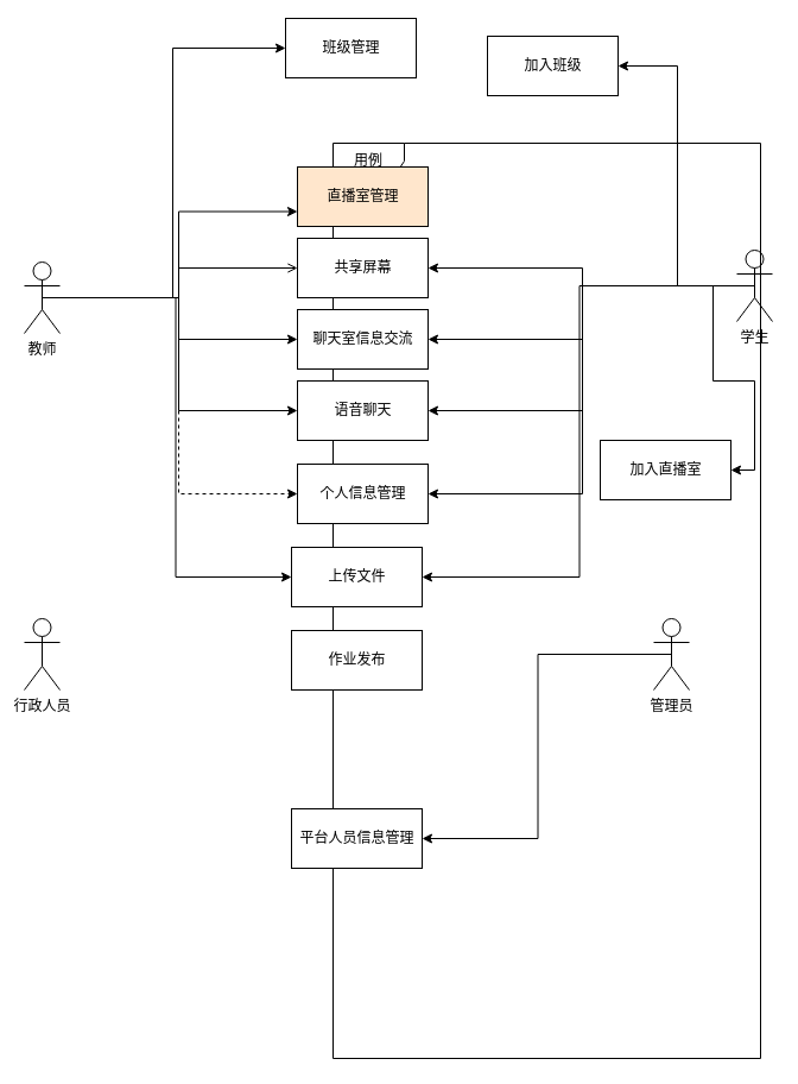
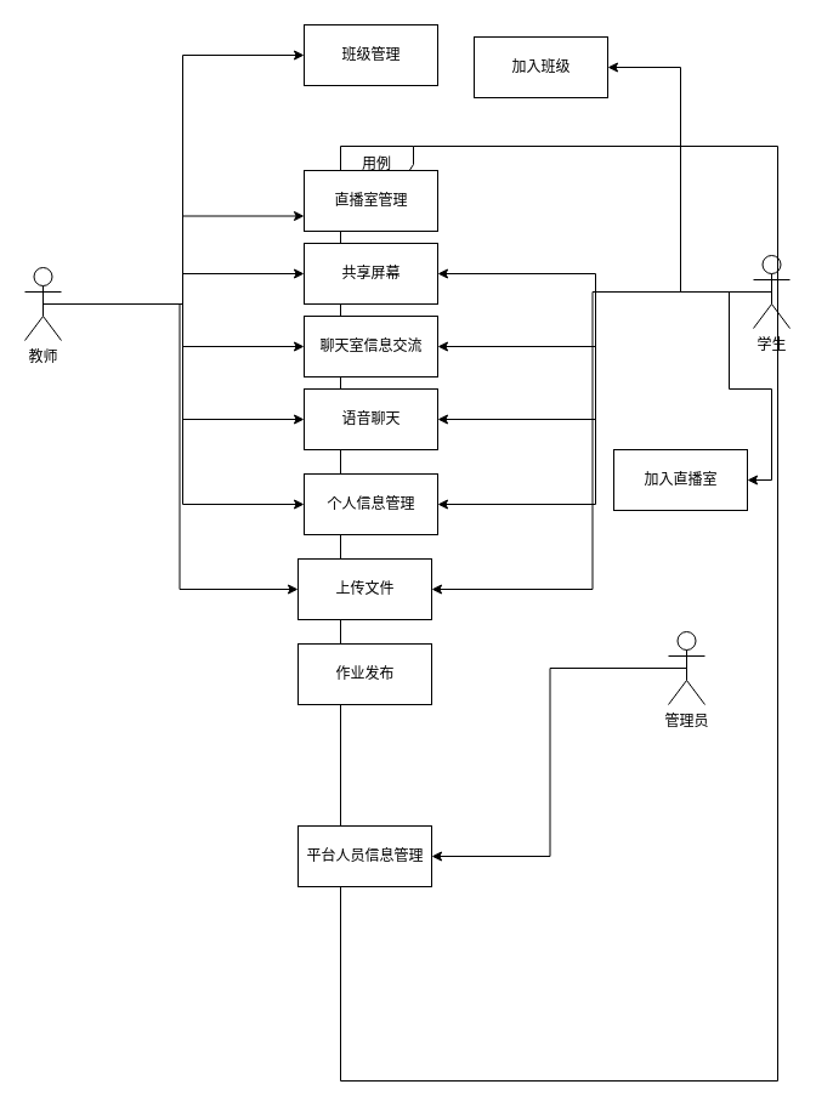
  <mxCell id="0" />
  <mxCell id="1" parent="0" />
  <mxCell id="2" style="edgeStyle=orthogonalEdgeStyle;rounded=0;orthogonalLoop=1;jettySize=auto;html=1;exitX=0.5;exitY=0.5;exitDx=0;exitDy=0;exitPerimeter=0;entryX=1;entryY=0.5;entryDx=0;entryDy=0;" edge="1" parent="1" source="9" target="28"><mxGeometry relative="1" as="geometry" /></mxCell>
  <mxCell id="3" style="edgeStyle=orthogonalEdgeStyle;rounded=0;orthogonalLoop=1;jettySize=auto;html=1;exitX=0.5;exitY=0.5;exitDx=0;exitDy=0;exitPerimeter=0;entryX=1;entryY=0.5;entryDx=0;entryDy=0;" edge="1" parent="1" source="9" target="32"><mxGeometry relative="1" as="geometry" /></mxCell>
  <mxCell id="4" style="edgeStyle=orthogonalEdgeStyle;rounded=0;orthogonalLoop=1;jettySize=auto;html=1;exitX=0.5;exitY=0.5;exitDx=0;exitDy=0;exitPerimeter=0;" edge="1" parent="1" source="9" target="26"><mxGeometry relative="1" as="geometry" /></mxCell>
  <mxCell id="5" style="edgeStyle=orthogonalEdgeStyle;rounded=0;orthogonalLoop=1;jettySize=auto;html=1;exitX=0.5;exitY=0.5;exitDx=0;exitDy=0;exitPerimeter=0;entryX=1;entryY=0.5;entryDx=0;entryDy=0;" edge="1" parent="1" source="9" target="29"><mxGeometry relative="1" as="geometry" /></mxCell>
  <mxCell id="6" style="edgeStyle=orthogonalEdgeStyle;rounded=0;orthogonalLoop=1;jettySize=auto;html=1;exitX=0.5;exitY=0.5;exitDx=0;exitDy=0;exitPerimeter=0;entryX=1;entryY=0.5;entryDx=0;entryDy=0;" edge="1" parent="1" source="9" target="25"><mxGeometry relative="1" as="geometry" /></mxCell>
  <mxCell id="7" style="edgeStyle=orthogonalEdgeStyle;rounded=0;orthogonalLoop=1;jettySize=auto;html=1;exitX=0.5;exitY=0.5;exitDx=0;exitDy=0;exitPerimeter=0;entryX=1;entryY=0.5;entryDx=0;entryDy=0;" edge="1" parent="1" source="9" target="22"><mxGeometry relative="1" as="geometry" /></mxCell>
  <mxCell id="8" style="edgeStyle=orthogonalEdgeStyle;rounded=0;orthogonalLoop=1;jettySize=auto;html=1;exitX=0.5;exitY=0.5;exitDx=0;exitDy=0;exitPerimeter=0;entryX=1;entryY=0.5;entryDx=0;entryDy=0;" edge="1" parent="1" source="9" target="31"><mxGeometry relative="1" as="geometry" /></mxCell>
  <mxCell id="9" value="学生" style="shape=umlActor;verticalLabelPosition=bottom;verticalAlign=top;html=1;" parent="1" vertex="1"><mxGeometry x="620" y="210" width="30" height="60" as="geometry" /></mxCell>
  <mxCell id="10" style="edgeStyle=orthogonalEdgeStyle;rounded=0;orthogonalLoop=1;jettySize=auto;html=1;exitX=0.5;exitY=0.5;exitDx=0;exitDy=0;exitPerimeter=0;entryX=0;entryY=0.5;entryDx=0;entryDy=0;" edge="1" parent="1" source="17" target="27"><mxGeometry relative="1" as="geometry" /></mxCell>
  <mxCell id="11" style="edgeStyle=orthogonalEdgeStyle;rounded=0;orthogonalLoop=1;jettySize=auto;html=1;exitX=0.5;exitY=0.5;exitDx=0;exitDy=0;exitPerimeter=0;entryX=0;entryY=0.75;entryDx=0;entryDy=0;" edge="1" parent="1" source="17" target="23"><mxGeometry relative="1" as="geometry" /></mxCell>
- <mxCell id="12" style="edgeStyle=orthogonalEdgeStyle;rounded=0;orthogonalLoop=1;jettySize=auto;html=1;exitX=0.5;exitY=0.5;exitDx=0;exitDy=0;exitPerimeter=0;endArrow=open;" edge="1" parent="1" source="17" target="26"><mxGeometry relative="1" as="geometry" /></mxCell>
+ <mxCell id="12" style="edgeStyle=orthogonalEdgeStyle;rounded=0;orthogonalLoop=1;jettySize=auto;html=1;exitX=0.5;exitY=0.5;exitDx=0;exitDy=0;exitPerimeter=0;" edge="1" parent="1" source="17" target="26"><mxGeometry relative="1" as="geometry" /></mxCell>
  <mxCell id="13" style="edgeStyle=orthogonalEdgeStyle;rounded=0;orthogonalLoop=1;jettySize=auto;html=1;exitX=0.5;exitY=0.5;exitDx=0;exitDy=0;exitPerimeter=0;" edge="1" parent="1" source="17" target="29"><mxGeometry relative="1" as="geometry" /></mxCell>
  <mxCell id="14" style="edgeStyle=orthogonalEdgeStyle;rounded=0;orthogonalLoop=1;jettySize=auto;html=1;exitX=0.5;exitY=0.5;exitDx=0;exitDy=0;exitPerimeter=0;entryX=0;entryY=0.5;entryDx=0;entryDy=0;" edge="1" parent="1" source="17" target="25"><mxGeometry relative="1" as="geometry" /></mxCell>
- <mxCell id="15" style="edgeStyle=orthogonalEdgeStyle;rounded=0;orthogonalLoop=1;jettySize=auto;html=1;exitX=0.5;exitY=0.5;exitDx=0;exitDy=0;exitPerimeter=0;entryX=0;entryY=0.5;entryDx=0;entryDy=0;dashed=1;" edge="1" parent="1" source="17" target="22"><mxGeometry relative="1" as="geometry" /></mxCell>
+ <mxCell id="15" style="edgeStyle=orthogonalEdgeStyle;rounded=0;orthogonalLoop=1;jettySize=auto;html=1;exitX=0.5;exitY=0.5;exitDx=0;exitDy=0;exitPerimeter=0;entryX=0;entryY=0.5;entryDx=0;entryDy=0;" edge="1" parent="1" source="17" target="22"><mxGeometry relative="1" as="geometry" /></mxCell>
  <mxCell id="16" style="edgeStyle=orthogonalEdgeStyle;rounded=0;orthogonalLoop=1;jettySize=auto;html=1;exitX=0.5;exitY=0.5;exitDx=0;exitDy=0;exitPerimeter=0;entryX=0;entryY=0.5;entryDx=0;entryDy=0;" edge="1" parent="1" source="17" target="31"><mxGeometry relative="1" as="geometry" /></mxCell>
  <mxCell id="17" value="教师" style="shape=umlActor;verticalLabelPosition=bottom;verticalAlign=top;html=1;" parent="1" vertex="1"><mxGeometry x="20" y="220" width="30" height="60" as="geometry" /></mxCell>
  <mxCell id="18" style="edgeStyle=orthogonalEdgeStyle;rounded=0;orthogonalLoop=1;jettySize=auto;html=1;exitX=0.5;exitY=0.5;exitDx=0;exitDy=0;exitPerimeter=0;entryX=1;entryY=0.5;entryDx=0;entryDy=0;" edge="1" parent="1" source="19" target="24"><mxGeometry relative="1" as="geometry" /></mxCell>
  <mxCell id="19" value="管理员" style="shape=umlActor;verticalLabelPosition=bottom;verticalAlign=top;html=1;" vertex="1" parent="1"><mxGeometry x="550" y="520" width="30" height="60" as="geometry" /></mxCell>
- <mxCell id="20" value="行政人员" style="shape=umlActor;verticalLabelPosition=bottom;verticalAlign=top;html=1;" vertex="1" parent="1"><mxGeometry x="20" y="520" width="30" height="60" as="geometry" /></mxCell>
  <mxCell id="21" value="用例" style="shape=umlFrame;whiteSpace=wrap;html=1;" vertex="1" parent="1"><mxGeometry x="280" y="120" width="360" height="770" as="geometry" /></mxCell>
  <mxCell id="22" value="个人信息管理" style="html=1;" vertex="1" parent="1"><mxGeometry x="250" y="390" width="110" height="50" as="geometry" /></mxCell>
- <mxCell id="23" value="直播室管理" style="html=1;fillColor=#ffe6cc;" vertex="1" parent="1"><mxGeometry x="250" y="140" width="110" height="50" as="geometry" /></mxCell>
+ <mxCell id="23" value="直播室管理" style="html=1;" vertex="1" parent="1"><mxGeometry x="250" y="140" width="110" height="50" as="geometry" /></mxCell>
  <mxCell id="24" value="平台人员信息管理" style="html=1;" vertex="1" parent="1"><mxGeometry x="245" y="680" width="110" height="50" as="geometry" /></mxCell>
  <mxCell id="25" value="语音聊天" style="html=1;" vertex="1" parent="1"><mxGeometry x="250" y="320" width="110" height="50" as="geometry" /></mxCell>
  <mxCell id="26" value="共享屏幕" style="html=1;" vertex="1" parent="1"><mxGeometry x="250" y="200" width="110" height="50" as="geometry" /></mxCell>
- <mxCell id="27" value="班级管理" style="html=1;" vertex="1" parent="1"><mxGeometry x="240" y="15" width="110" height="50" as="geometry" /></mxCell>
- <mxCell id="28" value="加入班级" style="html=1;" vertex="1" parent="1"><mxGeometry x="410" y="30" width="110" height="50" as="geometry" /></mxCell>
+ <mxCell id="27" value="班级管理" style="html=1;" vertex="1" parent="1"><mxGeometry x="250" y="20" width="110" height="50" as="geometry" /></mxCell>
+ <mxCell id="28" value="加入班级" style="html=1;" vertex="1" parent="1"><mxGeometry x="390" y="30" width="110" height="50" as="geometry" /></mxCell>
  <mxCell id="29" value="聊天室信息交流" style="html=1;" vertex="1" parent="1"><mxGeometry x="250" y="260" width="110" height="50" as="geometry" /></mxCell>
  <mxCell id="30" value="作业发布" style="html=1;" vertex="1" parent="1"><mxGeometry x="245" y="530" width="110" height="50" as="geometry" /></mxCell>
  <mxCell id="31" value="上传文件" style="html=1;" vertex="1" parent="1"><mxGeometry x="245" y="460" width="110" height="50" as="geometry" /></mxCell>
  <mxCell id="32" value="加入直播室" style="html=1;" vertex="1" parent="1"><mxGeometry x="505" y="370" width="110" height="50" as="geometry" /></mxCell>
